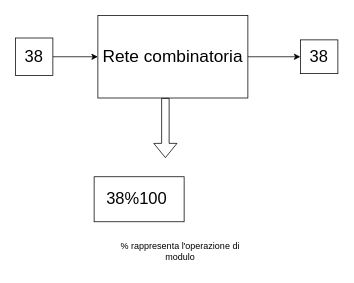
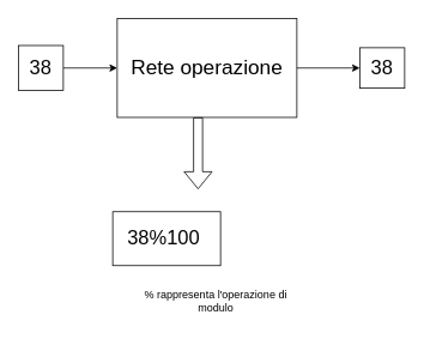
  <mxCell id="0" />
  <mxCell id="1" parent="0" />
- <mxCell id="2" value="&lt;font style=&quot;font-size: 23px&quot;&gt;Rete combinatoria&lt;/font&gt;" style="rounded=0;whiteSpace=wrap;html=1;" vertex="1" parent="1"><mxGeometry x="130" y="20" width="200" height="110" as="geometry" /></mxCell>
+ <mxCell id="2" value="&lt;font style=&quot;font-size: 23px&quot;&gt;Rete operazione&lt;/font&gt;" style="rounded=0;whiteSpace=wrap;html=1;" vertex="1" parent="1"><mxGeometry x="130" y="20" width="200" height="110" as="geometry" /></mxCell>
  <mxCell id="3" value="" style="shape=flexArrow;endArrow=classic;html=1;" edge="1" parent="1"><mxGeometry width="50" height="50" relative="1" as="geometry"><mxPoint x="220" y="130" as="sourcePoint" /><mxPoint x="220" y="210" as="targetPoint" /></mxGeometry></mxCell>
  <mxCell id="4" value="" style="endArrow=classic;html=1;exitX=1;exitY=0.5;exitDx=0;exitDy=0;entryX=0;entryY=0.5;entryDx=0;entryDy=0;" edge="1" parent="1" source="5" target="2"><mxGeometry width="50" height="50" relative="1" as="geometry"><mxPoint x="100" y="260" as="sourcePoint" /><mxPoint x="150" y="265" as="targetPoint" /></mxGeometry></mxCell>
  <mxCell id="5" value="&lt;font style=&quot;font-size: 22px&quot;&gt;38&lt;/font&gt;" style="rounded=0;whiteSpace=wrap;html=1;" vertex="1" parent="1"><mxGeometry x="20" y="50" width="50" height="50" as="geometry" /></mxCell>
  <mxCell id="6" value="&lt;font style=&quot;font-size: 22px&quot;&gt;38%100&amp;nbsp;&lt;/font&gt;" style="rounded=0;whiteSpace=wrap;html=1;" vertex="1" parent="1"><mxGeometry x="125" y="235" width="120" height="60" as="geometry" /></mxCell>
  <mxCell id="7" value="&lt;font style=&quot;font-size: 22px&quot;&gt;38&lt;/font&gt;" style="rounded=0;whiteSpace=wrap;html=1;" vertex="1" parent="1"><mxGeometry x="400" y="52.5" width="50" height="45" as="geometry" /></mxCell>
  <mxCell id="8" value="" style="endArrow=classic;html=1;entryX=0;entryY=0.5;entryDx=0;entryDy=0;exitX=1;exitY=0.5;exitDx=0;exitDy=0;" edge="1" parent="1" target="7"><mxGeometry width="50" height="50" relative="1" as="geometry"><mxPoint x="330" y="75" as="sourcePoint" /><mxPoint x="320" y="0" as="targetPoint" /></mxGeometry></mxCell>
  <mxCell id="9" value="% rappresenta l'operazione di modulo" style="text;html=1;strokeColor=none;fillColor=none;align=center;verticalAlign=middle;whiteSpace=wrap;rounded=0;" vertex="1" parent="1"><mxGeometry x="150" y="315" width="180" height="40" as="geometry" /></mxCell>
